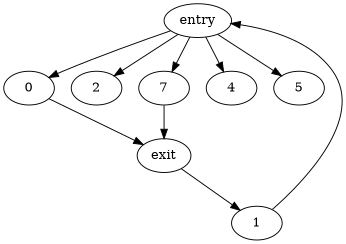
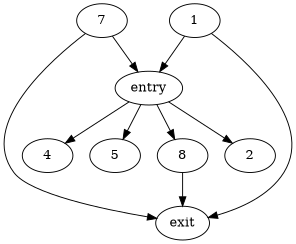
  digraph {
    node [Processor=1 Weight=3]
    edge [Weight=1]
    entry [Start=0]
-   0 [Start=3 Weight=1]
+   0 [Start=3 Weight=1 label=8]
    2 [Processor=3 Start=6]
    n4 [Processor=2 Start=7 Weight=4 label=7]
    4 [Start=4 Weight=5]
    5 [Start=9 Weight=6]
    exit [Start=15 Weight=5]
    1 [Processor=2 Start=5 Weight=2]
    entry -> 0
    entry -> 2 [Weight=3]
-   entry -> n4 [Weight=4]
+   n4 -> entry [Weight=4]
    entry -> 4 [Weight=5]
    entry -> 5 [Weight=6]
    0 -> exit
    n4 -> exit [Weight=4]
    1 -> entry [Weight=2]
-   exit -> 1 [Weight=2]
+   1 -> exit [Weight=2]
  }
